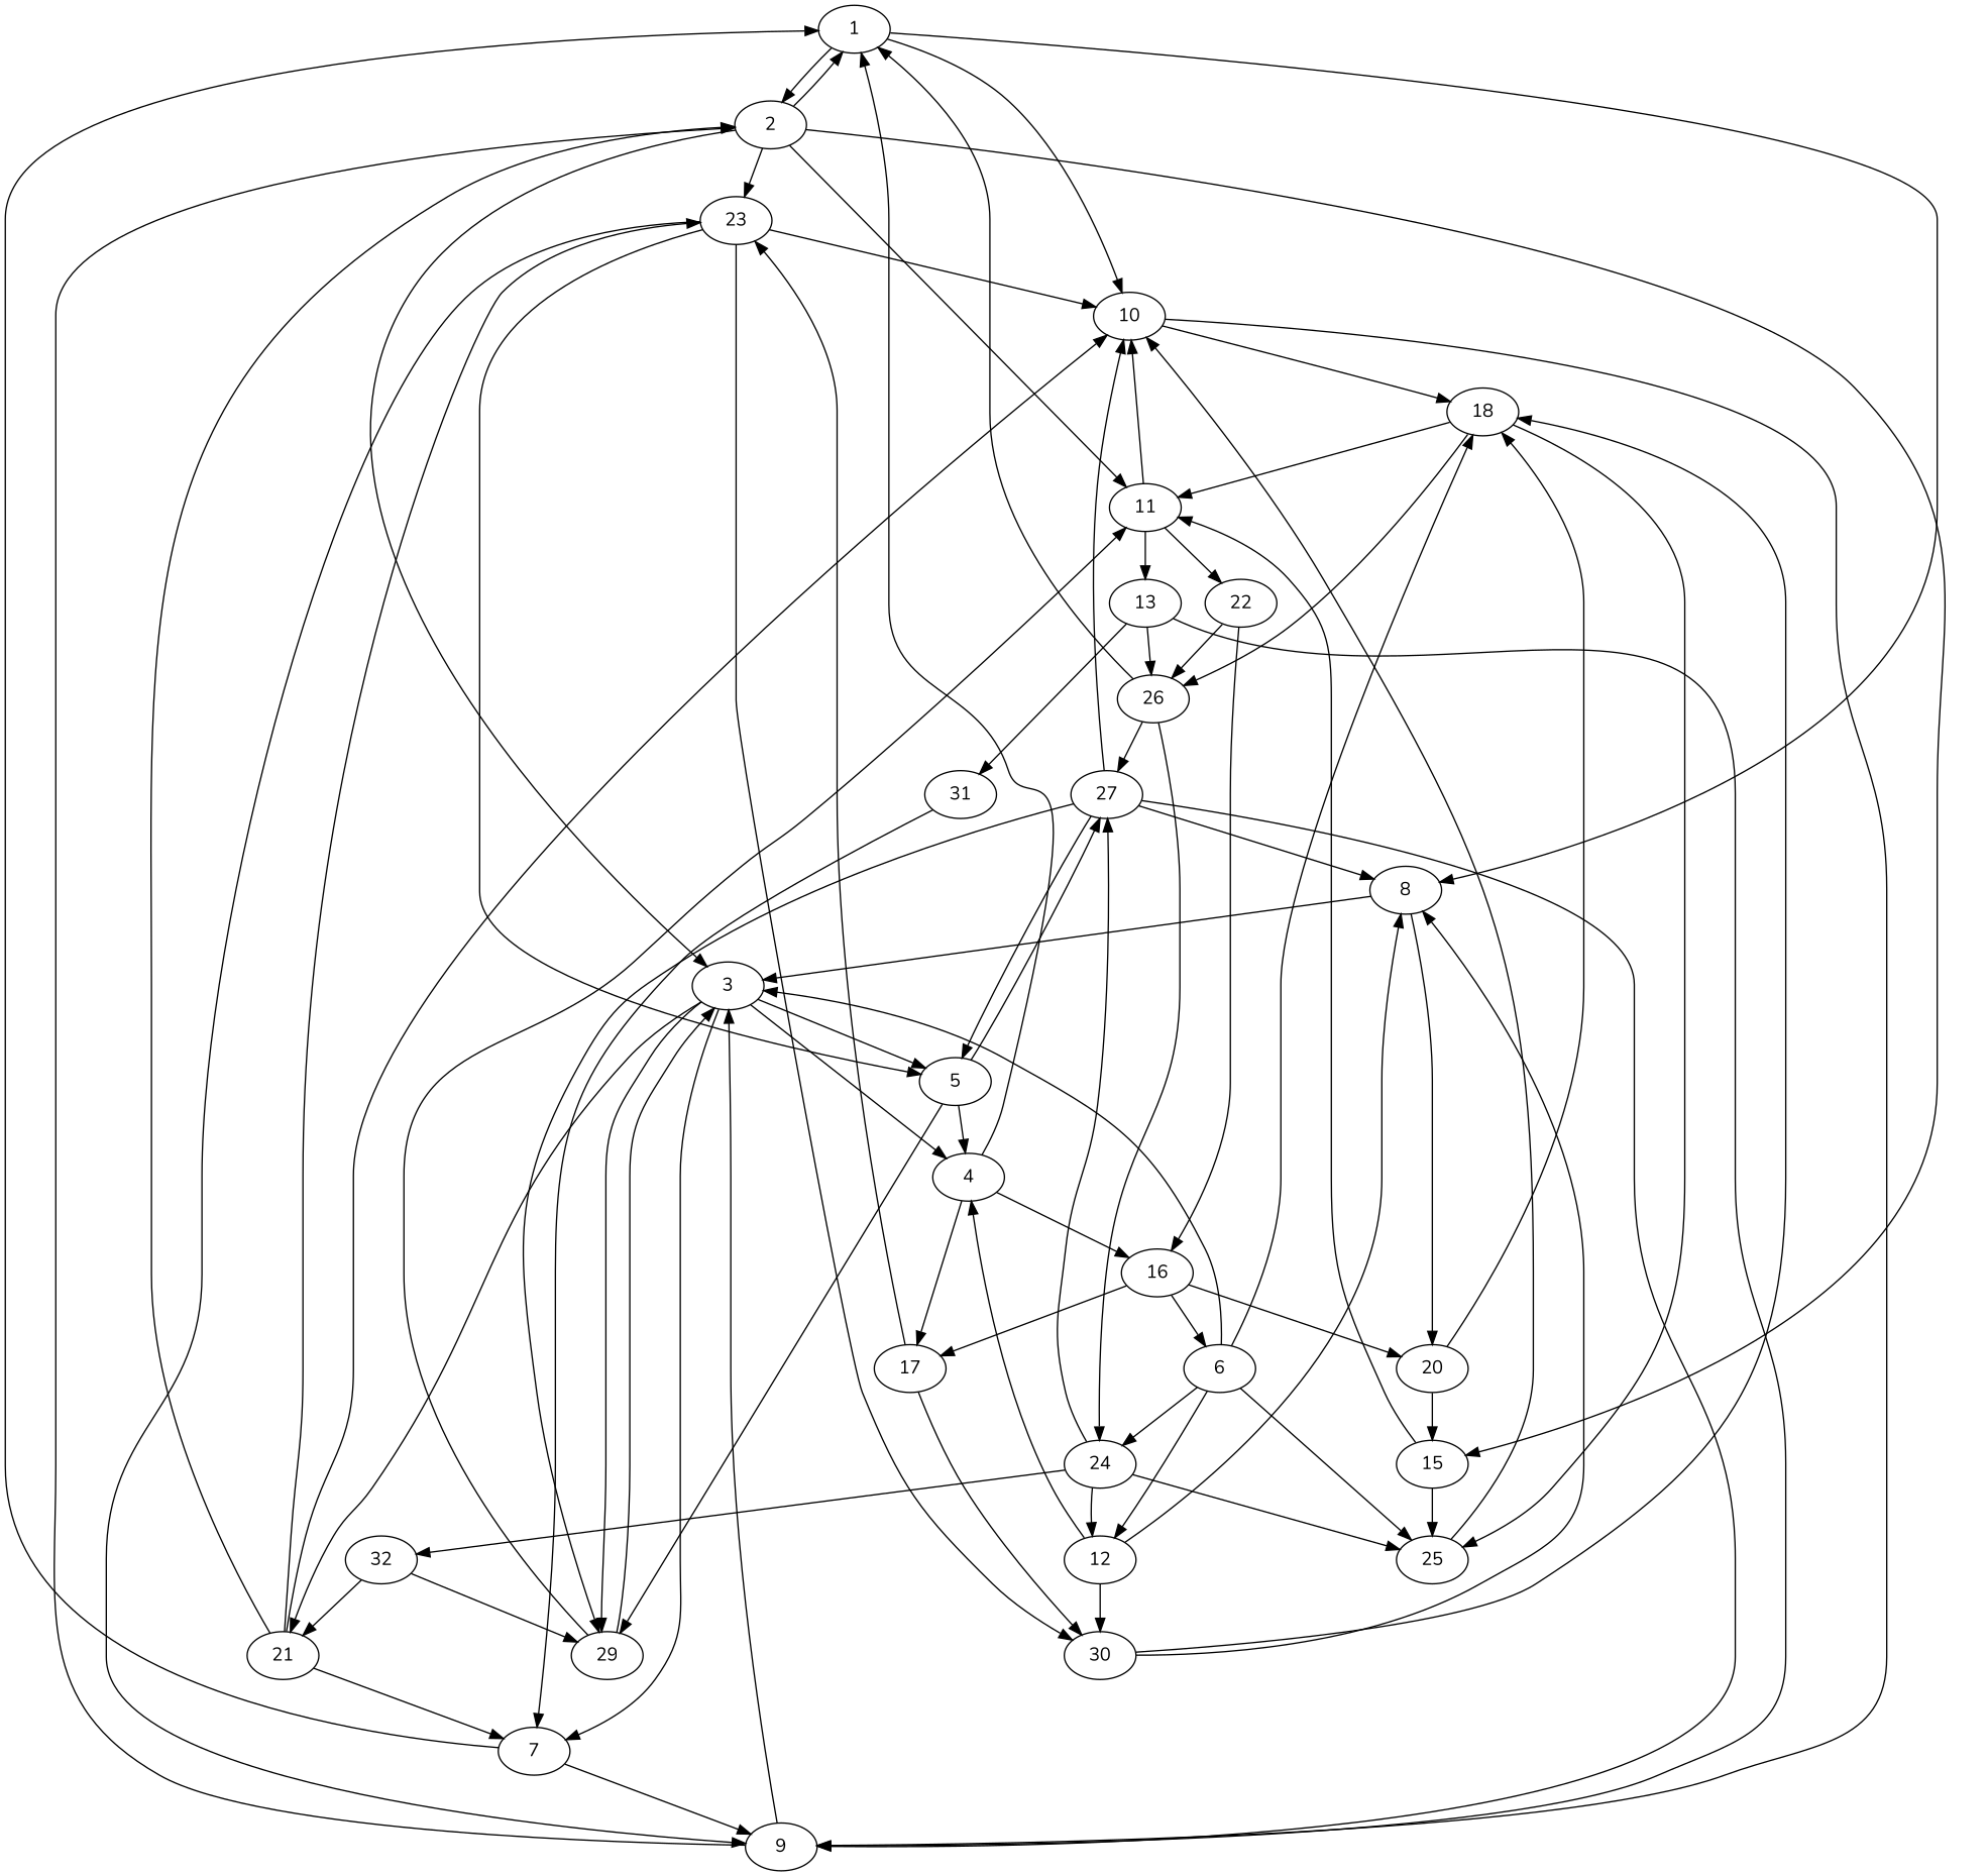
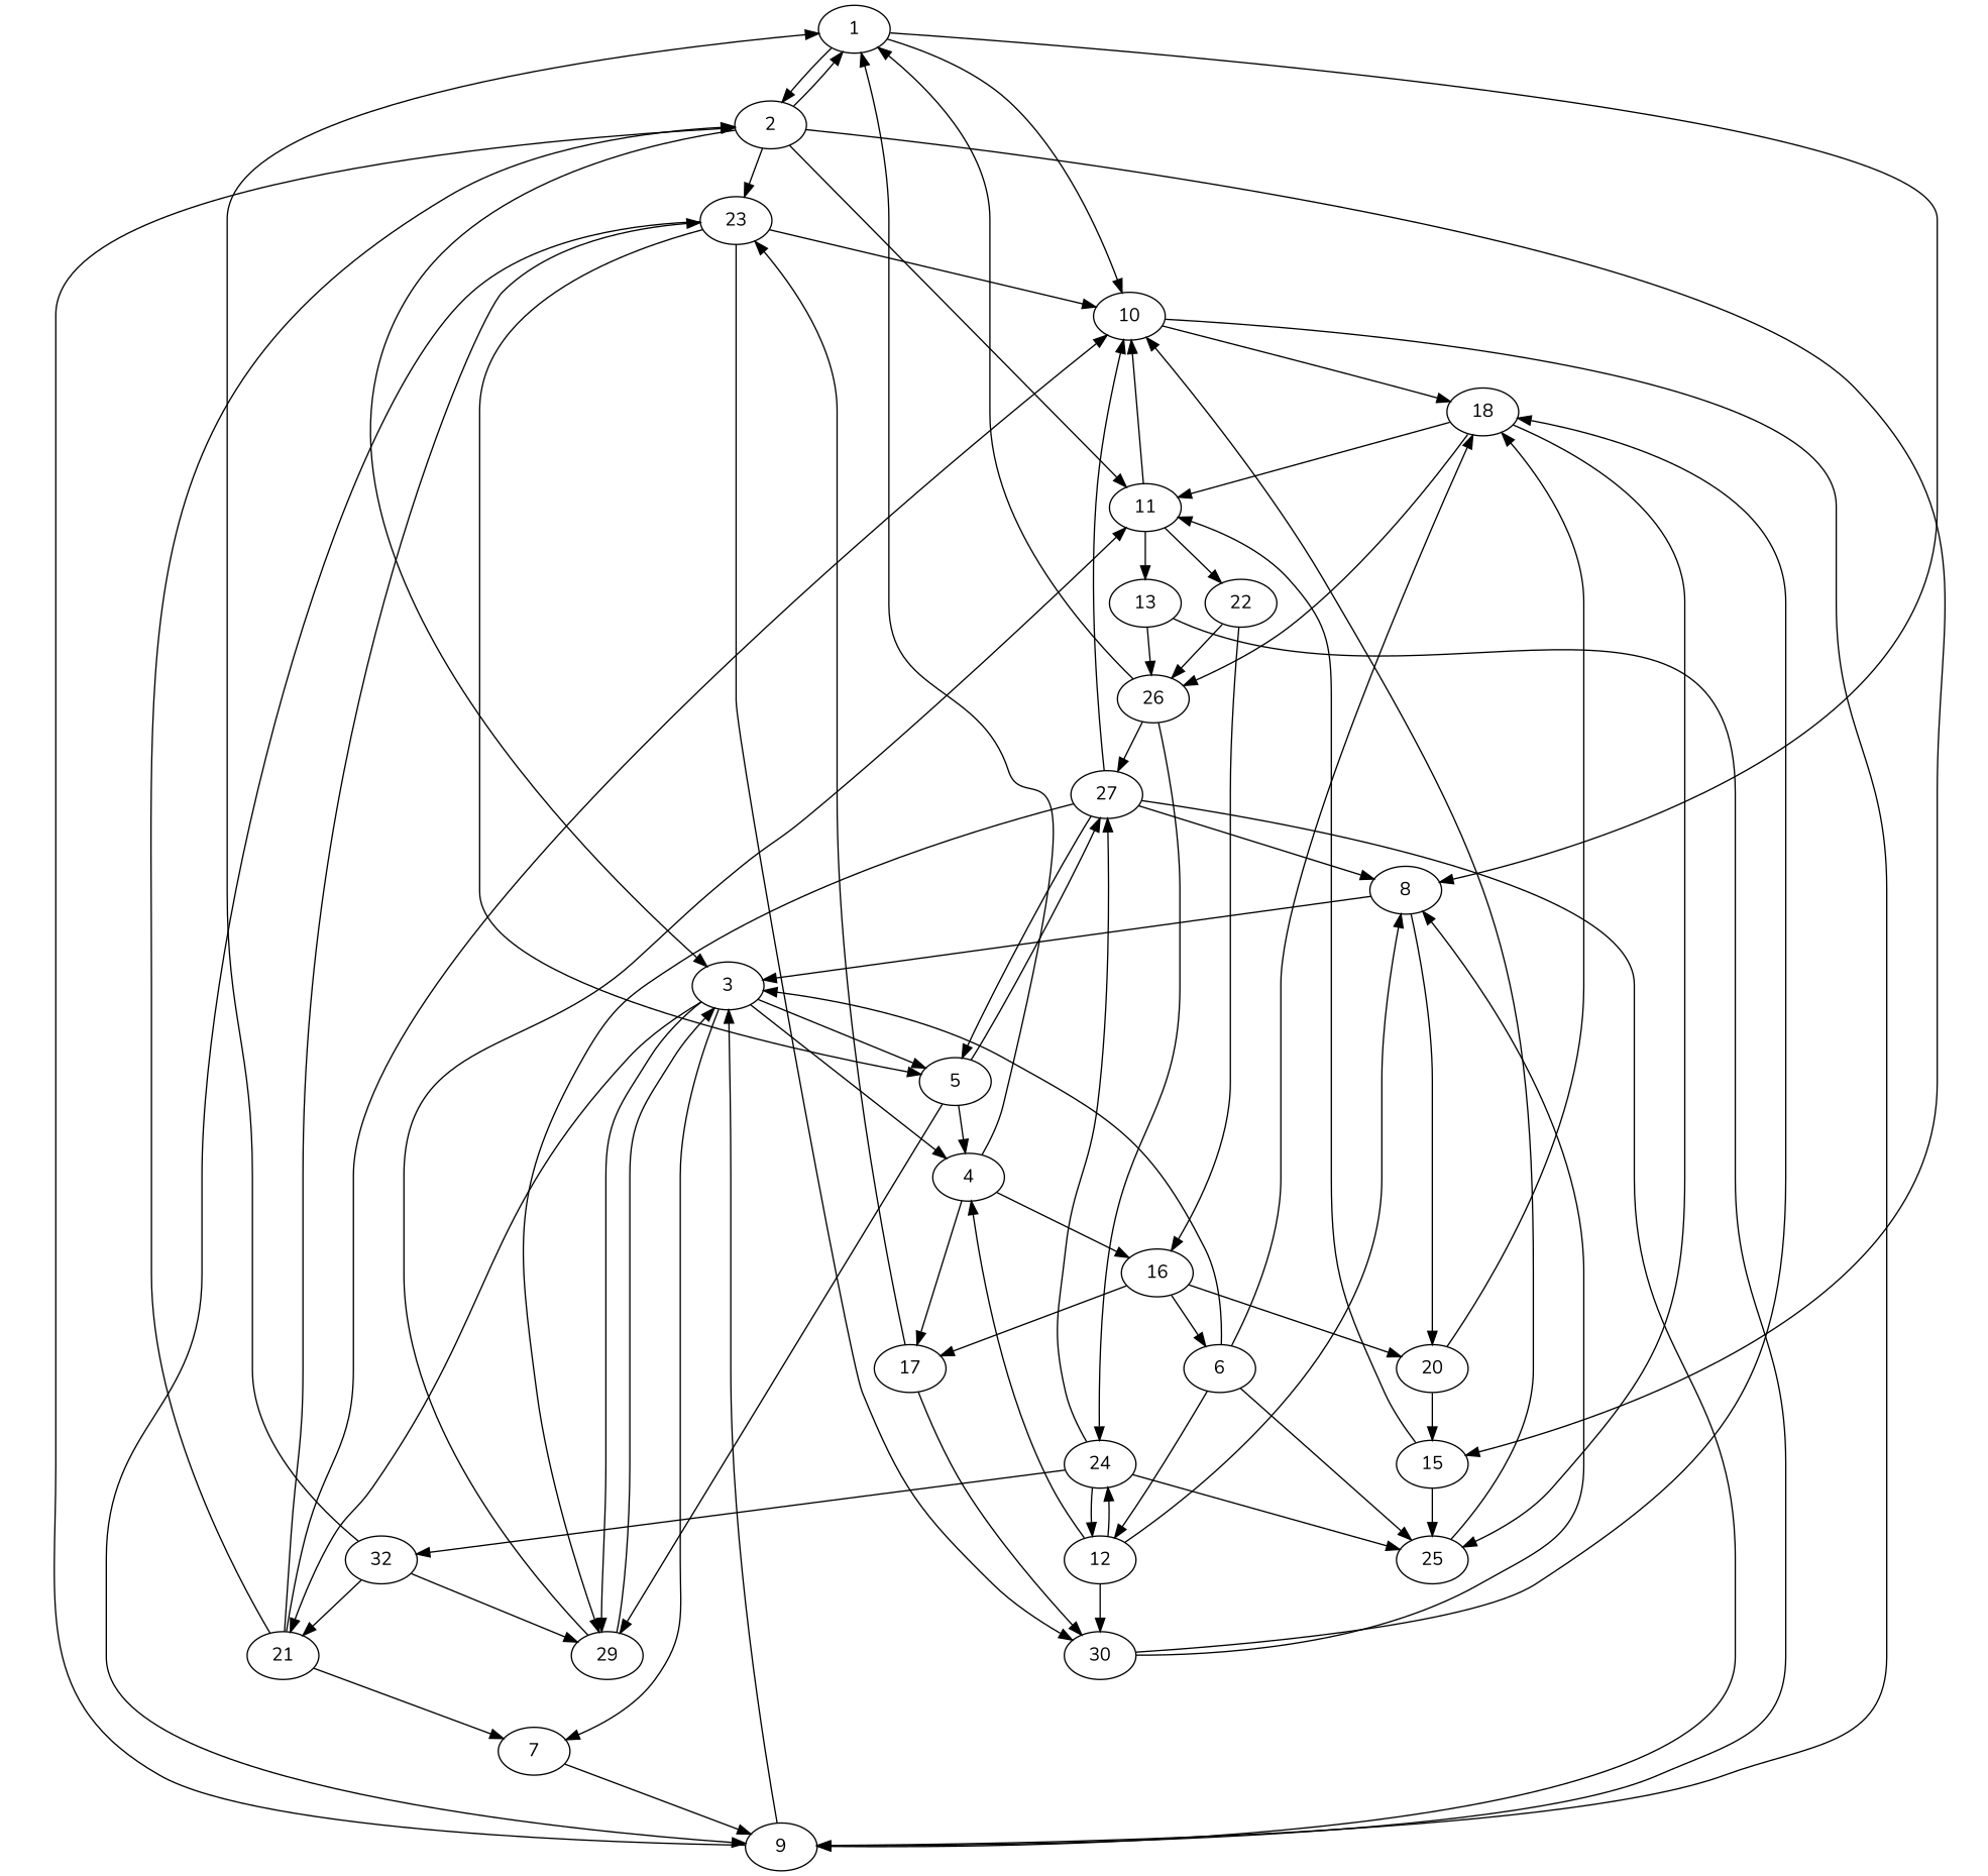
  digraph {
    fontname=Nunito
    node [fontname=Nunito]
    edge [fontname=Nunito]
    1
    2
    8
    10
    3
    11
    15
    23
    6
    12
    18
    25
    20
    9
    4
    5
    7
    21
    29
    13
    22
    30
    24
    26
    16
    17
    27
-   31
    32
    1 -> 2
    1 -> 8
    1 -> 10
    2 -> 1
    2 -> 3
    2 -> 11
    2 -> 15
    2 -> 23
    8 -> 3
    8 -> 20
    10 -> 18
    10 -> 9
    3 -> 4
    3 -> 5
    3 -> 7
    3 -> 21
    3 -> 29
    11 -> 10
    11 -> 13
    11 -> 22
    15 -> 11
    15 -> 25
    23 -> 10
    23 -> 9
    23 -> 5
    23 -> 30
    6 -> 3
    6 -> 12
    6 -> 18
    6 -> 25
    12 -> 8
    12 -> 4
    12 -> 30
-   6 -> 24
+   12 -> 24
    18 -> 11
    18 -> 25
    18 -> 26
    25 -> 10
    20 -> 15
    20 -> 18
    9 -> 2
    9 -> 3
    4 -> 1
    4 -> 16
    4 -> 17
    5 -> 4
    5 -> 29
    5 -> 27
-   7 -> 1
+   32 -> 1
    7 -> 9
    21 -> 2
    21 -> 10
    21 -> 23
    21 -> 7
    29 -> 3
    29 -> 11
    13 -> 9
    13 -> 26
-   13 -> 31
    22 -> 26
    22 -> 16
    30 -> 8
    30 -> 18
    24 -> 12
    24 -> 25
    24 -> 27
    24 -> 32
    26 -> 1
    26 -> 24
    26 -> 27
    16 -> 6
    16 -> 20
    16 -> 17
    17 -> 23
    17 -> 30
    27 -> 8
    27 -> 10
    27 -> 9
    27 -> 5
    27 -> 29
-   31 -> 7
    32 -> 21
    32 -> 29
  }
